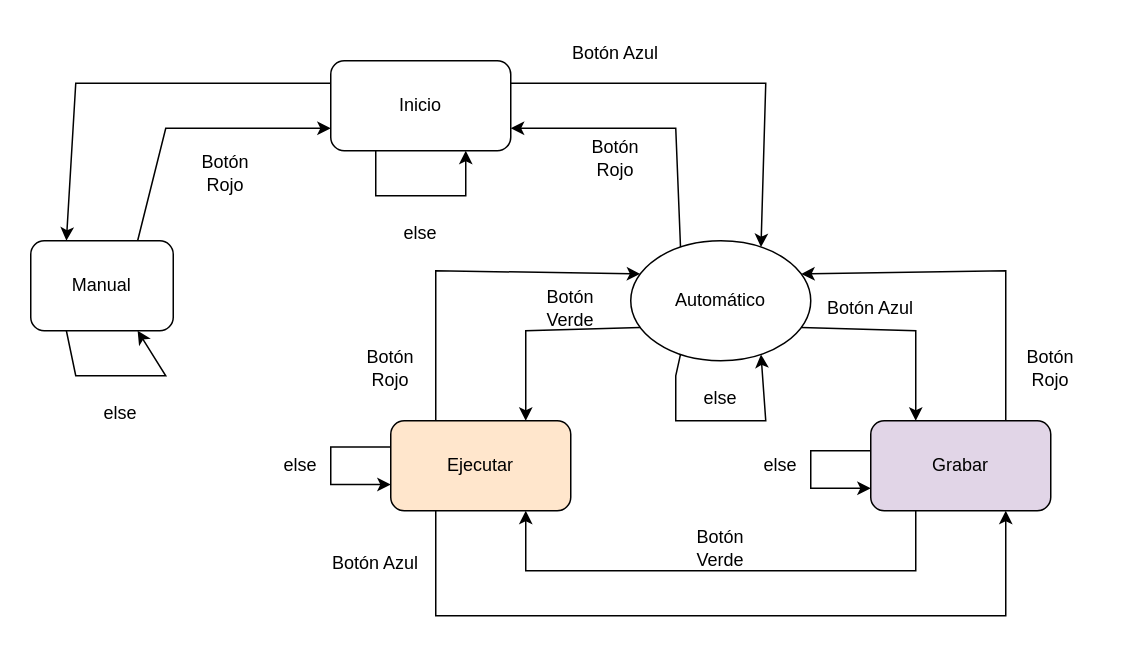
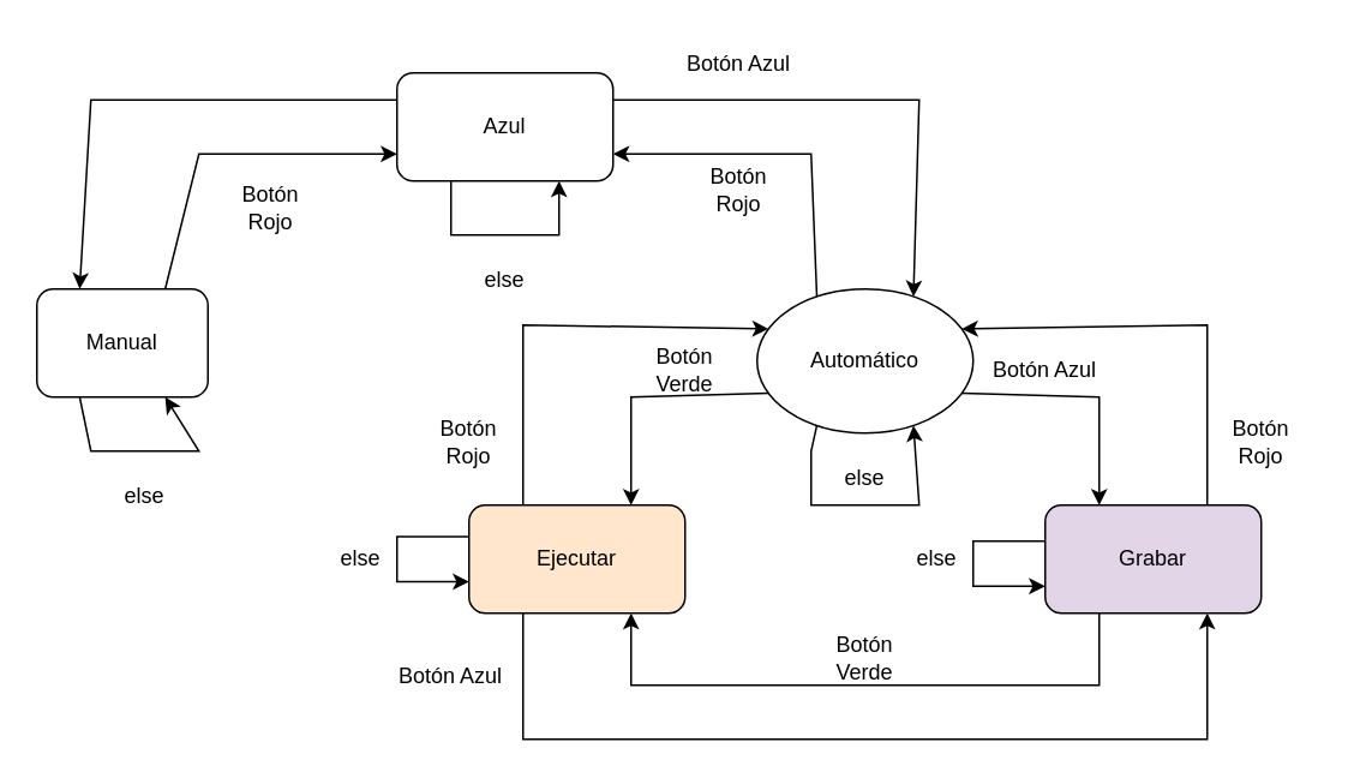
  <mxCell id="0" />
  <mxCell id="1" parent="0" />
- <mxCell id="2" value="Inicio" style="rounded=1;whiteSpace=wrap;html=1;" parent="1" vertex="1"><mxGeometry x="220" y="40" width="120" height="60" as="geometry" /></mxCell>
+ <mxCell id="2" value="Azul" style="rounded=1;whiteSpace=wrap;html=1;" parent="1" vertex="1"><mxGeometry x="220" y="40" width="120" height="60" as="geometry" /></mxCell>
  <mxCell id="3" value="Manual" style="rounded=1;whiteSpace=wrap;html=1;" parent="1" vertex="1"><mxGeometry x="20" y="160" width="95" height="60" as="geometry" /></mxCell>
  <mxCell id="4" value="Automático" style="ellipse;whiteSpace=wrap;html=1;" parent="1" vertex="1"><mxGeometry x="420" y="160" width="120" height="80" as="geometry" /></mxCell>
  <mxCell id="5" value="Grabar" style="rounded=1;whiteSpace=wrap;html=1;fillColor=#e1d5e7;" parent="1" vertex="1"><mxGeometry x="580" y="280" width="120" height="60" as="geometry" /></mxCell>
  <mxCell id="6" value="Ejecutar" style="rounded=1;whiteSpace=wrap;html=1;fillColor=#ffe6cc;" parent="1" vertex="1"><mxGeometry x="260" y="280" width="120" height="60" as="geometry" /></mxCell>
  <mxCell id="7" value="" style="endArrow=classic;html=1;rounded=0;exitX=1;exitY=0.25;exitDx=0;exitDy=0;entryX=0.75;entryY=0;entryDx=0;entryDy=0;" parent="1" source="2" target="4" edge="1"><mxGeometry width="50" height="50" relative="1" as="geometry"><mxPoint x="250" y="160" as="sourcePoint" /><mxPoint x="300" y="110" as="targetPoint" /><Array as="points"><mxPoint x="510" y="55" /></Array></mxGeometry></mxCell>
  <mxCell id="8" value="" style="endArrow=classic;html=1;rounded=0;entryX=0.25;entryY=0;entryDx=0;entryDy=0;exitX=0;exitY=0.25;exitDx=0;exitDy=0;" parent="1" source="2" target="3" edge="1"><mxGeometry width="50" height="50" relative="1" as="geometry"><mxPoint x="250" y="290" as="sourcePoint" /><mxPoint x="300" y="240" as="targetPoint" /><Array as="points"><mxPoint x="50" y="55" /></Array></mxGeometry></mxCell>
  <mxCell id="9" value="" style="endArrow=classic;html=1;rounded=0;exitX=0.75;exitY=0;exitDx=0;exitDy=0;entryX=1;entryY=0.25;entryDx=0;entryDy=0;" parent="1" source="5" target="4" edge="1"><mxGeometry width="50" height="50" relative="1" as="geometry"><mxPoint x="390" y="290" as="sourcePoint" /><mxPoint x="610" y="410" as="targetPoint" /><Array as="points"><mxPoint x="670" y="180" /></Array></mxGeometry></mxCell>
  <mxCell id="10" value="Botón Azul" style="text;html=1;strokeColor=none;fillColor=none;align=center;verticalAlign=middle;whiteSpace=wrap;rounded=0;" parent="1" vertex="1"><mxGeometry x="380" y="20" width="60" height="30" as="geometry" /></mxCell>
  <mxCell id="11" value="" style="endArrow=classic;html=1;rounded=0;exitX=0.75;exitY=0;exitDx=0;exitDy=0;entryX=0;entryY=0.75;entryDx=0;entryDy=0;" parent="1" source="3" target="2" edge="1"><mxGeometry width="50" height="50" relative="1" as="geometry"><mxPoint x="150" y="230" as="sourcePoint" /><mxPoint x="200" y="180" as="targetPoint" /><Array as="points"><mxPoint x="110" y="85" /></Array></mxGeometry></mxCell>
  <mxCell id="12" value="Botón Rojo" style="text;html=1;strokeColor=none;fillColor=none;align=center;verticalAlign=middle;whiteSpace=wrap;rounded=0;" parent="1" vertex="1"><mxGeometry x="120" y="100" width="60" height="30" as="geometry" /></mxCell>
  <mxCell id="13" value="" style="endArrow=classic;html=1;rounded=0;entryX=1;entryY=0.75;entryDx=0;entryDy=0;exitX=0.25;exitY=0;exitDx=0;exitDy=0;" parent="1" source="4" target="2" edge="1"><mxGeometry width="50" height="50" relative="1" as="geometry"><mxPoint x="420" y="230" as="sourcePoint" /><mxPoint x="470" y="180" as="targetPoint" /><Array as="points"><mxPoint x="450" y="85" /></Array></mxGeometry></mxCell>
  <mxCell id="14" value="Botón Rojo" style="text;html=1;strokeColor=none;fillColor=none;align=center;verticalAlign=middle;whiteSpace=wrap;rounded=0;" parent="1" vertex="1"><mxGeometry x="380" y="90" width="60" height="30" as="geometry" /></mxCell>
  <mxCell id="15" value="Botón Azul" style="text;html=1;strokeColor=none;fillColor=none;align=center;verticalAlign=middle;whiteSpace=wrap;rounded=0;" parent="1" vertex="1"><mxGeometry x="550" y="190" width="60" height="30" as="geometry" /></mxCell>
  <mxCell id="16" value="Botón Rojo" style="text;html=1;strokeColor=none;fillColor=none;align=center;verticalAlign=middle;whiteSpace=wrap;rounded=0;" parent="1" vertex="1"><mxGeometry x="670" y="230" width="60" height="30" as="geometry" /></mxCell>
  <mxCell id="17" value="" style="endArrow=classic;html=1;rounded=0;exitX=0.25;exitY=1;exitDx=0;exitDy=0;entryX=0.75;entryY=1;entryDx=0;entryDy=0;" parent="1" source="3" target="3" edge="1"><mxGeometry width="50" height="50" relative="1" as="geometry"><mxPoint x="190" y="270" as="sourcePoint" /><mxPoint x="150" y="280" as="targetPoint" /><Array as="points"><mxPoint x="50" y="250" /><mxPoint x="80" y="250" /><mxPoint x="110" y="250" /></Array></mxGeometry></mxCell>
  <mxCell id="18" value="else" style="text;html=1;strokeColor=none;fillColor=none;align=center;verticalAlign=middle;whiteSpace=wrap;rounded=0;" parent="1" vertex="1"><mxGeometry x="50" y="260" width="60" height="30" as="geometry" /></mxCell>
  <mxCell id="19" value="" style="endArrow=classic;html=1;rounded=0;exitX=0.25;exitY=1;exitDx=0;exitDy=0;entryX=0.75;entryY=1;entryDx=0;entryDy=0;" parent="1" edge="1"><mxGeometry width="50" height="50" relative="1" as="geometry"><mxPoint x="250" y="100" as="sourcePoint" /><mxPoint x="310" y="100" as="targetPoint" /><Array as="points"><mxPoint x="250" y="130" /><mxPoint x="280" y="130" /><mxPoint x="310" y="130" /></Array></mxGeometry></mxCell>
  <mxCell id="20" value="else" style="text;html=1;strokeColor=none;fillColor=none;align=center;verticalAlign=middle;whiteSpace=wrap;rounded=0;" parent="1" vertex="1"><mxGeometry x="250" y="140" width="60" height="30" as="geometry" /></mxCell>
  <mxCell id="21" value="else" style="text;html=1;strokeColor=none;fillColor=none;align=center;verticalAlign=middle;whiteSpace=wrap;rounded=0;" parent="1" vertex="1"><mxGeometry x="450" y="250" width="60" height="30" as="geometry" /></mxCell>
  <mxCell id="22" value="" style="endArrow=classic;html=1;rounded=0;exitX=0.25;exitY=1;exitDx=0;exitDy=0;entryX=0.75;entryY=1;entryDx=0;entryDy=0;" parent="1" source="4" target="4" edge="1"><mxGeometry width="50" height="50" relative="1" as="geometry"><mxPoint x="500" y="260" as="sourcePoint" /><mxPoint x="500" y="280" as="targetPoint" /><Array as="points"><mxPoint x="450" y="250" /><mxPoint x="450" y="280" /><mxPoint x="510" y="280" /></Array></mxGeometry></mxCell>
  <mxCell id="23" value="" style="endArrow=classic;html=1;rounded=0;exitX=0;exitY=0.25;exitDx=0;exitDy=0;" parent="1" edge="1"><mxGeometry width="50" height="50" relative="1" as="geometry"><mxPoint x="580" y="300" as="sourcePoint" /><mxPoint x="580" y="325" as="targetPoint" /><Array as="points"><mxPoint x="540" y="300" /><mxPoint x="540" y="325" /></Array></mxGeometry></mxCell>
  <mxCell id="24" value="else" style="text;html=1;strokeColor=none;fillColor=none;align=center;verticalAlign=middle;whiteSpace=wrap;rounded=0;" parent="1" vertex="1"><mxGeometry x="490" y="295" width="60" height="30" as="geometry" /></mxCell>
  <mxCell id="25" value="Botón Verde" style="text;html=1;strokeColor=none;fillColor=none;align=center;verticalAlign=middle;whiteSpace=wrap;rounded=0;" parent="1" vertex="1"><mxGeometry x="350" y="190" width="60" height="30" as="geometry" /></mxCell>
  <mxCell id="26" value="Botón Rojo" style="text;html=1;strokeColor=none;fillColor=none;align=center;verticalAlign=middle;whiteSpace=wrap;rounded=0;" parent="1" vertex="1"><mxGeometry x="230" y="230" width="60" height="30" as="geometry" /></mxCell>
  <mxCell id="27" value="" style="endArrow=classic;html=1;rounded=0;exitX=0.25;exitY=0;exitDx=0;exitDy=0;entryX=0;entryY=0.25;entryDx=0;entryDy=0;" parent="1" source="6" target="4" edge="1"><mxGeometry width="50" height="50" relative="1" as="geometry"><mxPoint x="420" y="320" as="sourcePoint" /><mxPoint x="470" y="270" as="targetPoint" /><Array as="points"><mxPoint x="290" y="180" /></Array></mxGeometry></mxCell>
  <mxCell id="28" value="" style="endArrow=classic;html=1;rounded=0;exitX=0;exitY=0.75;exitDx=0;exitDy=0;entryX=0.75;entryY=0;entryDx=0;entryDy=0;" parent="1" source="4" target="6" edge="1"><mxGeometry width="50" height="50" relative="1" as="geometry"><mxPoint x="340" y="240" as="sourcePoint" /><mxPoint x="390" y="190" as="targetPoint" /><Array as="points"><mxPoint x="350" y="220" /></Array></mxGeometry></mxCell>
  <mxCell id="29" value="" style="endArrow=classic;html=1;rounded=0;exitX=1;exitY=0.75;exitDx=0;exitDy=0;entryX=0.25;entryY=0;entryDx=0;entryDy=0;" parent="1" source="4" target="5" edge="1"><mxGeometry width="50" height="50" relative="1" as="geometry"><mxPoint x="420" y="260" as="sourcePoint" /><mxPoint x="470" y="210" as="targetPoint" /><Array as="points"><mxPoint x="610" y="220" /></Array></mxGeometry></mxCell>
  <mxCell id="30" value="" style="endArrow=classic;html=1;rounded=0;exitX=0.25;exitY=1;exitDx=0;exitDy=0;entryX=0.75;entryY=1;entryDx=0;entryDy=0;" parent="1" source="5" target="6" edge="1"><mxGeometry width="50" height="50" relative="1" as="geometry"><mxPoint x="420" y="370" as="sourcePoint" /><mxPoint x="470" y="320" as="targetPoint" /><Array as="points"><mxPoint x="610" y="380" /><mxPoint x="350" y="380" /></Array></mxGeometry></mxCell>
  <mxCell id="31" value="" style="endArrow=classic;html=1;rounded=0;exitX=0.25;exitY=1;exitDx=0;exitDy=0;entryX=0.75;entryY=1;entryDx=0;entryDy=0;" parent="1" source="6" target="5" edge="1"><mxGeometry width="50" height="50" relative="1" as="geometry"><mxPoint x="350" y="390" as="sourcePoint" /><mxPoint x="400" y="340" as="targetPoint" /><Array as="points"><mxPoint x="290" y="410" /><mxPoint x="480" y="410" /><mxPoint x="670" y="410" /></Array></mxGeometry></mxCell>
  <mxCell id="32" value="Botón Azul" style="text;html=1;strokeColor=none;fillColor=none;align=center;verticalAlign=middle;whiteSpace=wrap;rounded=0;" parent="1" vertex="1"><mxGeometry x="220" y="360" width="60" height="30" as="geometry" /></mxCell>
  <mxCell id="33" value="" style="endArrow=classic;html=1;rounded=0;exitX=0;exitY=0.25;exitDx=0;exitDy=0;" parent="1" edge="1"><mxGeometry width="50" height="50" relative="1" as="geometry"><mxPoint x="260" y="297.5" as="sourcePoint" /><mxPoint x="260" y="322.5" as="targetPoint" /><Array as="points"><mxPoint x="220" y="297.5" /><mxPoint x="220" y="322.5" /></Array></mxGeometry></mxCell>
  <mxCell id="34" value="else" style="text;html=1;strokeColor=none;fillColor=none;align=center;verticalAlign=middle;whiteSpace=wrap;rounded=0;" parent="1" vertex="1"><mxGeometry x="170" y="295" width="60" height="30" as="geometry" /></mxCell>
  <mxCell id="35" value="Botón Verde" style="text;html=1;strokeColor=none;fillColor=none;align=center;verticalAlign=middle;whiteSpace=wrap;rounded=0;" vertex="1" parent="1"><mxGeometry x="450" y="350" width="60" height="30" as="geometry" /></mxCell>
